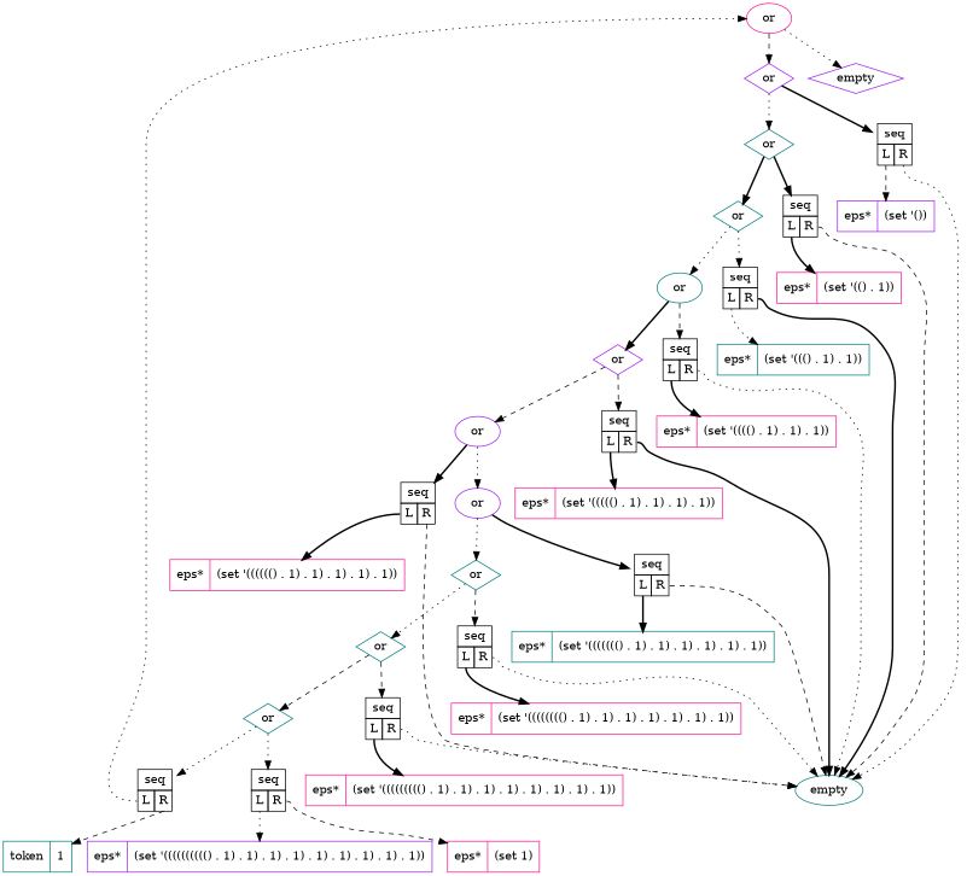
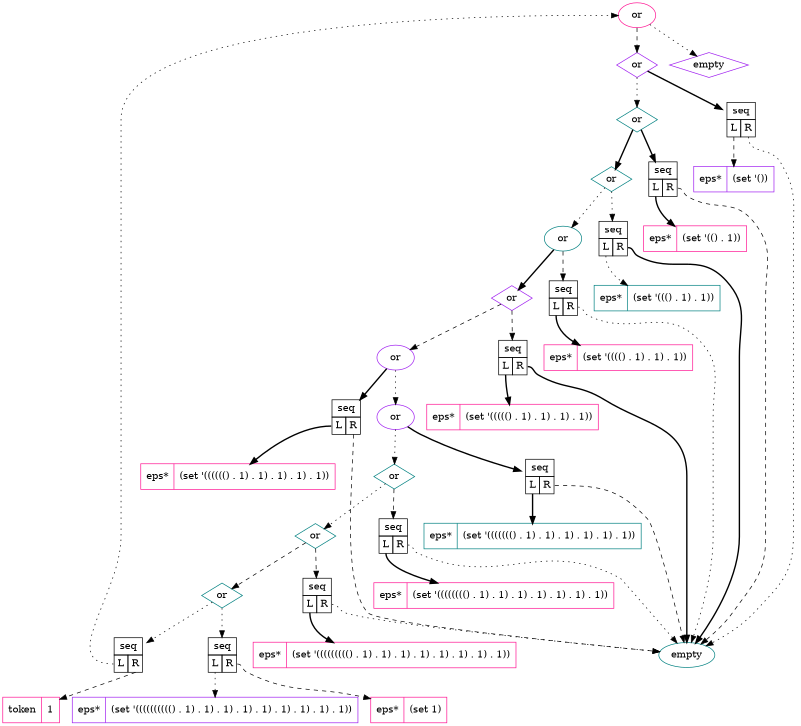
  digraph {
    node [shape=record]
    edge [style=dotted]
    n1 [label=or shape=ellipse color=deeppink]
    n2 [label=or color=purple shape=diamond]
    n3 [label=empty color=purple shape=diamond]
    n4 [label=< <table border="0" cellborder="1" cellspacing="0" cellpadding="4"><tr><td colspan="2">seq</td></tr><tr><td port="L">L</td><td port="R">R</td></tr></table>> margin=0 shape=none]
    n5 [label=or color=teal shape=diamond]
    n6 [label="eps* | (set '())" color=purple]
    n7 [label=empty color=teal shape=ellipse]
    n8 [label=< <table border="0" cellborder="1" cellspacing="0" cellpadding="4"><tr><td colspan="2">seq</td></tr><tr><td port="L">L</td><td port="R">R</td></tr></table>> margin=0 shape=none]
    n9 [label=or color=teal shape=diamond]
    n10 [label="eps* | (set '(() . 1))" color=deeppink]
    n11 [label=< <table border="0" cellborder="1" cellspacing="0" cellpadding="4"><tr><td colspan="2">seq</td></tr><tr><td port="L">L</td><td port="R">R</td></tr></table>> margin=0 shape=none]
    n12 [label=or color=teal shape=ellipse]
    n13 [label="eps* | (set '((() . 1) . 1))" color=teal]
    n14 [label=< <table border="0" cellborder="1" cellspacing="0" cellpadding="4"><tr><td colspan="2">seq</td></tr><tr><td port="L">L</td><td port="R">R</td></tr></table>> margin=0 shape=none]
    n15 [label=or color=purple shape=diamond]
    n16 [label="eps* | (set '(((() . 1) . 1) . 1))" color=deeppink]
    n17 [label=< <table border="0" cellborder="1" cellspacing="0" cellpadding="4"><tr><td colspan="2">seq</td></tr><tr><td port="L">L</td><td port="R">R</td></tr></table>> margin=0 shape=none]
    n18 [label=or color=purple shape=ellipse]
    n19 [label="eps* | (set '((((() . 1) . 1) . 1) . 1))" color=deeppink]
    n20 [label=< <table border="0" cellborder="1" cellspacing="0" cellpadding="4"><tr><td colspan="2">seq</td></tr><tr><td port="L">L</td><td port="R">R</td></tr></table>> margin=0 shape=none]
    n21 [label=or color=purple shape=ellipse]
    n22 [label="eps* | (set '(((((() . 1) . 1) . 1) . 1) . 1))" color=deeppink]
    n23 [label=< <table border="0" cellborder="1" cellspacing="0" cellpadding="4"><tr><td colspan="2">seq</td></tr><tr><td port="L">L</td><td port="R">R</td></tr></table>> margin=0 shape=none]
    n24 [label=or color=teal shape=diamond]
    n25 [label="eps* | (set '((((((() . 1) . 1) . 1) . 1) . 1) . 1))" color=teal]
    n26 [label=< <table border="0" cellborder="1" cellspacing="0" cellpadding="4"><tr><td colspan="2">seq</td></tr><tr><td port="L">L</td><td port="R">R</td></tr></table>> margin=0 shape=none]
    n27 [label=or color=teal shape=diamond]
    n28 [label="eps* | (set '(((((((() . 1) . 1) . 1) . 1) . 1) . 1) . 1))" color=deeppink]
    n29 [label=< <table border="0" cellborder="1" cellspacing="0" cellpadding="4"><tr><td colspan="2">seq</td></tr><tr><td port="L">L</td><td port="R">R</td></tr></table>> margin=0 shape=none]
    n30 [label=or color=teal shape=diamond]
    n31 [label="eps* | (set '((((((((() . 1) . 1) . 1) . 1) . 1) . 1) . 1) . 1))" color=deeppink]
    n32 [label=< <table border="0" cellborder="1" cellspacing="0" cellpadding="4"><tr><td colspan="2">seq</td></tr><tr><td port="L">L</td><td port="R">R</td></tr></table>> margin=0 shape=none]
    n33 [label=< <table border="0" cellborder="1" cellspacing="0" cellpadding="4"><tr><td colspan="2">seq</td></tr><tr><td port="L">L</td><td port="R">R</td></tr></table>> margin=0 shape=none]
    n34 [label="eps* | (set '(((((((((() . 1) . 1) . 1) . 1) . 1) . 1) . 1) . 1) . 1))" color=purple]
    n35 [label="eps* | (set 1)" color=deeppink]
-   n36 [label="token | 1" color=teal]
+   n36 [label="token | 1" color=deeppink]
    n1 -> n2 [style=dashed]
    n1 -> n3
    n2 -> n4 [style=bold]
    n2 -> n5
    n4 -> n6 [tailport=L style=dashed]
    n4 -> n7 [tailport=R]
    n5 -> n8 [style=bold]
    n5 -> n9 [style=bold]
    n8 -> n7 [tailport=R style=dashed]
    n8 -> n10 [tailport=L style=bold]
    n9 -> n11
    n9 -> n12
    n11 -> n7 [tailport=R style=bold]
    n11 -> n13 [tailport=L]
    n12 -> n14 [style=dashed]
    n12 -> n15 [style=bold]
    n14 -> n7 [tailport=R]
    n14 -> n16 [tailport=L style=bold]
    n15 -> n17 [style=dashed]
    n15 -> n18 [style=dashed]
    n17 -> n7 [tailport=R style=bold]
    n17 -> n19 [tailport=L style=bold]
    n18 -> n20 [style=bold]
    n18 -> n21
    n20 -> n7 [tailport=R style=dashed]
    n20 -> n22 [tailport=L style=bold]
    n21 -> n23 [style=bold]
    n21 -> n24
    n23 -> n7 [tailport=R style=dashed]
    n23 -> n25 [tailport=L style=bold]
    n24 -> n26 [style=dashed]
    n24 -> n27
    n26 -> n7 [tailport=R]
    n26 -> n28 [tailport=L style=bold]
    n27 -> n29 [style=dashed]
    n27 -> n30 [style=dashed]
    n29 -> n7 [tailport=R]
    n29 -> n31 [tailport=L style=bold]
    n30 -> n32
    n30 -> n33
    n32 -> n34 [tailport=L]
    n32 -> n35 [tailport=R style=dashed]
    n33 -> n1 [tailport=L]
    n33 -> n36 [tailport=R style=dashed]
  }
